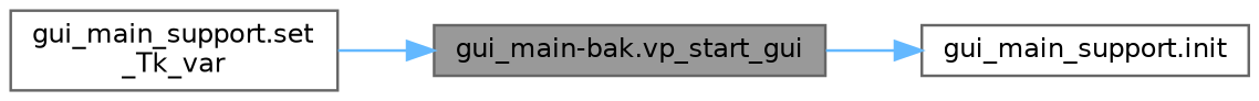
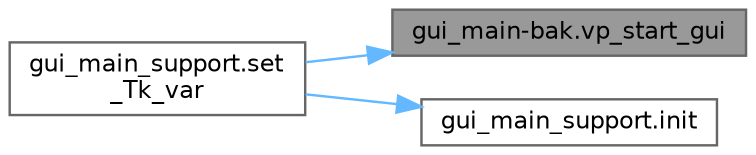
  digraph {
    rankdir=LR
    node [color=grey40 fillcolor=white fontname=Helvetica fontsize=10 shape=box style=filled]
    edge [color=steelblue1 fontname=Helvetica fontsize=10 labelfontname=Helvetica labelfontsize=10 style=solid]
    n1 [color=gray40 fillcolor=grey60 fontcolor=black height=0.2 label="gui_main-bak.vp_start_gui" width=0.4]
    n2 [height=0.2 label="gui_main_support.init" width=0.4]
    n3 [height=0.2 label="gui_main_support.set\l_Tk_var" width=0.4]
-   n1 -> n2
+   n3 -> n2
    n3 -> n1
  }
